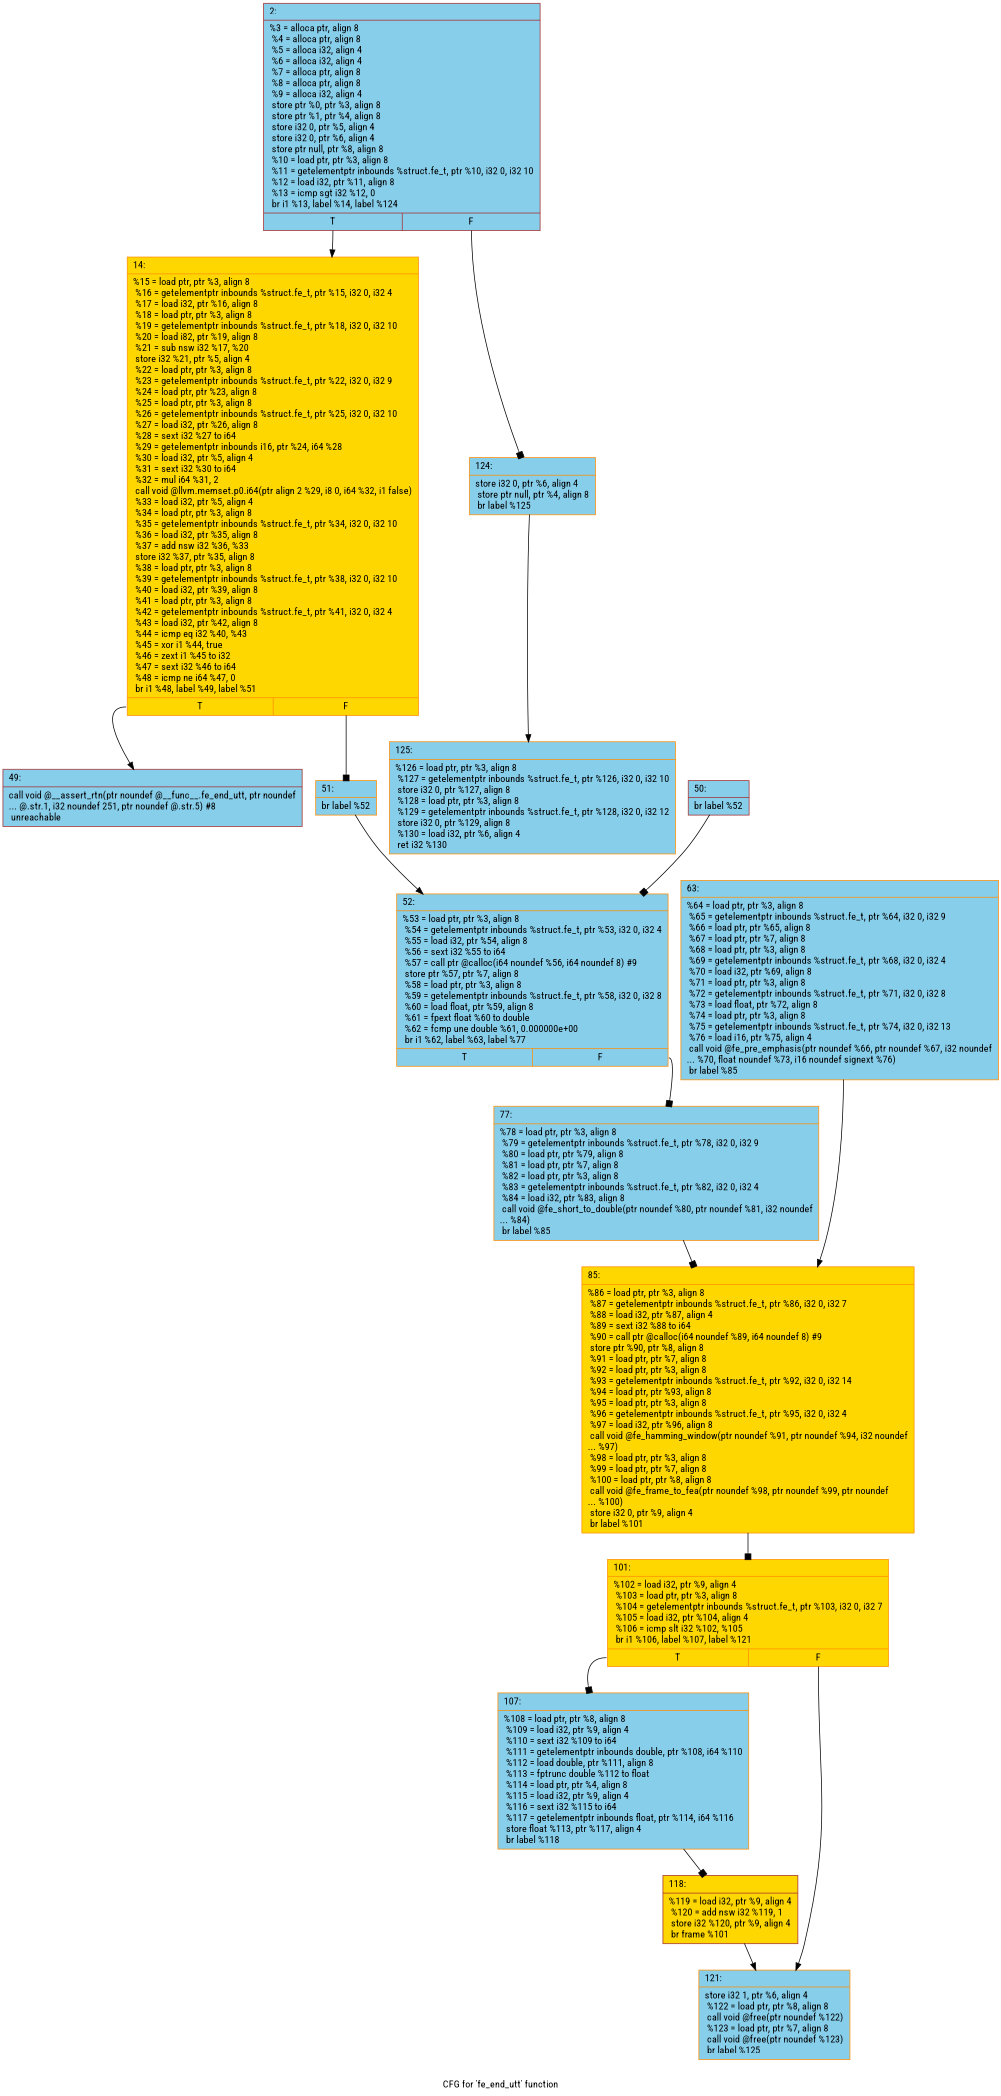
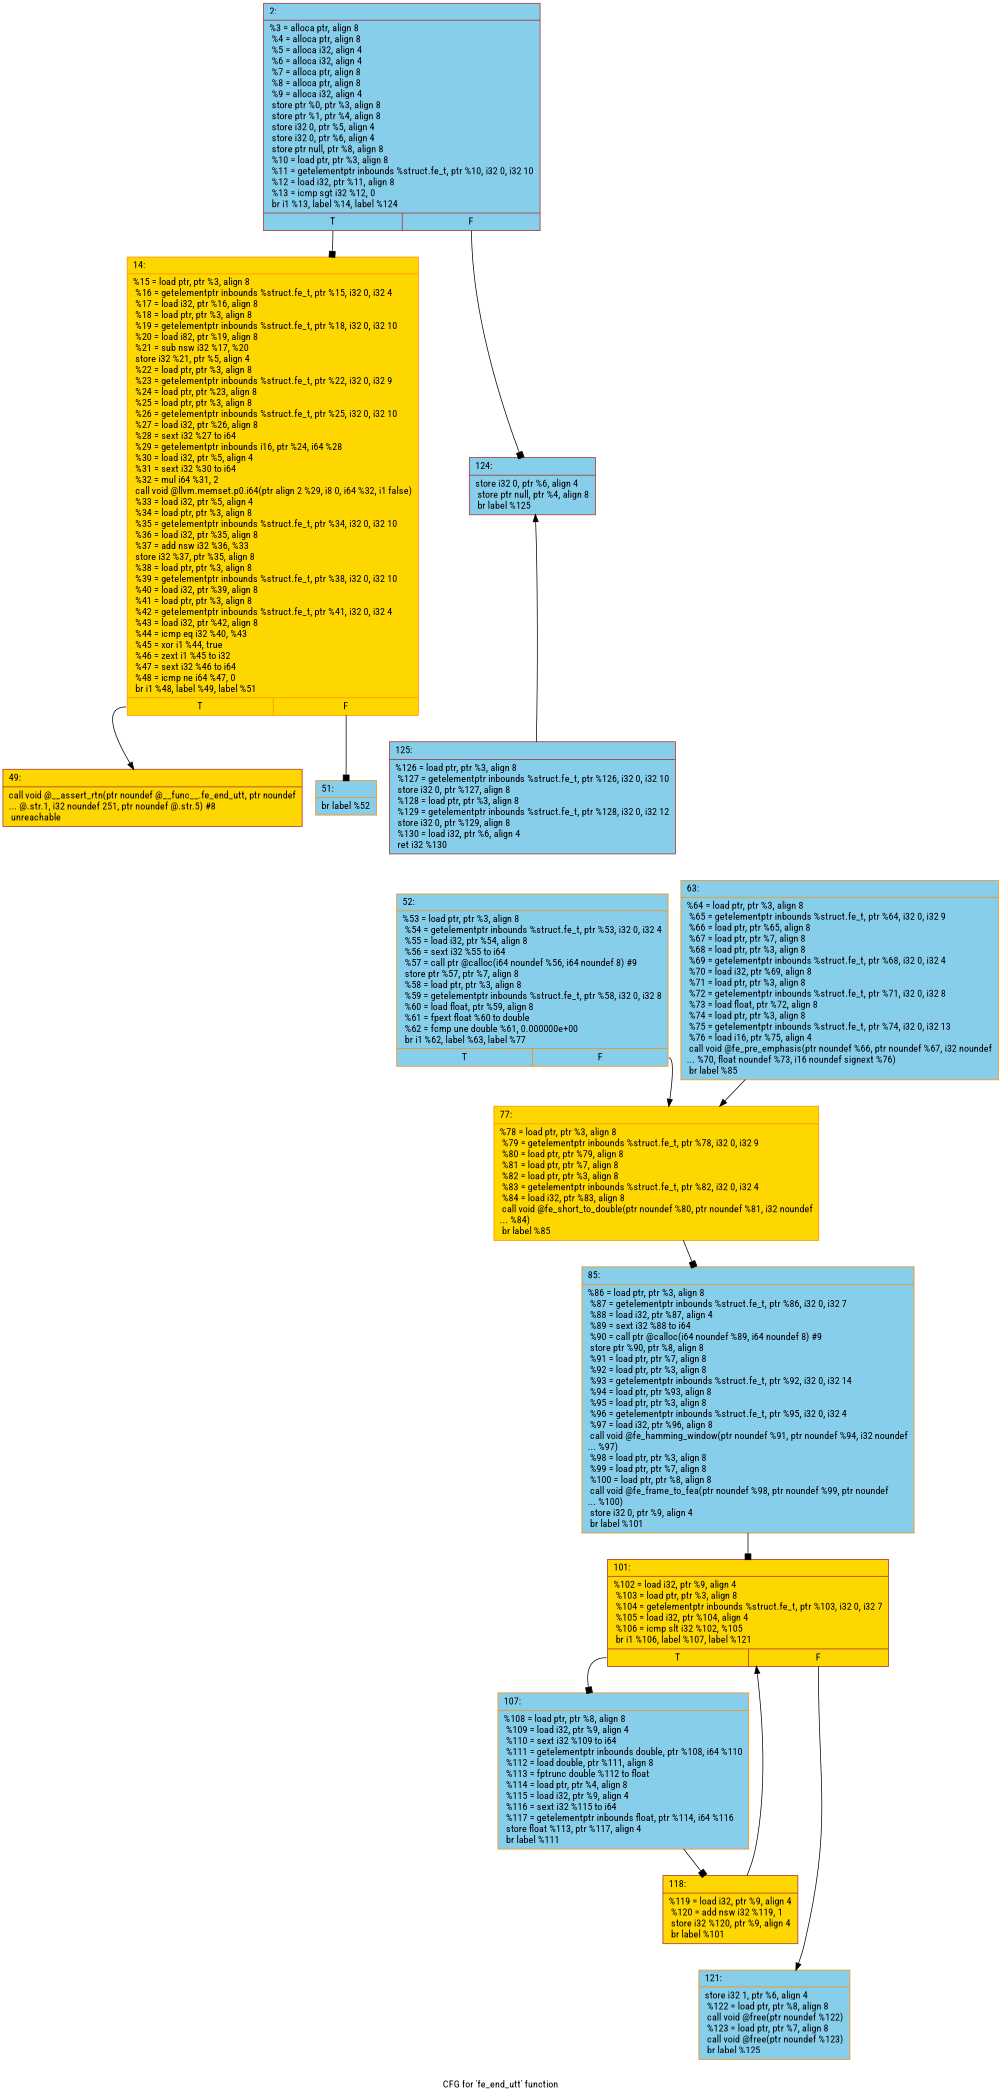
  digraph {
    fontname="Roboto Condensed"
    label="CFG for 'fe_end_utt' function"
    node [color=darkorange fillcolor=skyblue fontname="Roboto Condensed" shape=record style=filled]
    edge [arrowhead=box fontname="Roboto Condensed"]
    n1 [color=brown label="{2:\l|  %3 = alloca ptr, align 8\l  %4 = alloca ptr, align 8\l  %5 = alloca i32, align 4\l  %6 = alloca i32, align 4\l  %7 = alloca ptr, align 8\l  %8 = alloca ptr, align 8\l  %9 = alloca i32, align 4\l  store ptr %0, ptr %3, align 8\l  store ptr %1, ptr %4, align 8\l  store i32 0, ptr %5, align 4\l  store i32 0, ptr %6, align 4\l  store ptr null, ptr %8, align 8\l  %10 = load ptr, ptr %3, align 8\l  %11 = getelementptr inbounds %struct.fe_t, ptr %10, i32 0, i32 10\l  %12 = load i32, ptr %11, align 8\l  %13 = icmp sgt i32 %12, 0\l  br i1 %13, label %14, label %124\l|{<s0>T|<s1>F}}"]
    n2 [fillcolor=gold label="{14:\l|  %15 = load ptr, ptr %3, align 8\l  %16 = getelementptr inbounds %struct.fe_t, ptr %15, i32 0, i32 4\l  %17 = load i32, ptr %16, align 8\l  %18 = load ptr, ptr %3, align 8\l  %19 = getelementptr inbounds %struct.fe_t, ptr %18, i32 0, i32 10\l  %20 = load i82, ptr %19, align 8\l  %21 = sub nsw i32 %17, %20\l  store i32 %21, ptr %5, align 4\l  %22 = load ptr, ptr %3, align 8\l  %23 = getelementptr inbounds %struct.fe_t, ptr %22, i32 0, i32 9\l  %24 = load ptr, ptr %23, align 8\l  %25 = load ptr, ptr %3, align 8\l  %26 = getelementptr inbounds %struct.fe_t, ptr %25, i32 0, i32 10\l  %27 = load i32, ptr %26, align 8\l  %28 = sext i32 %27 to i64\l  %29 = getelementptr inbounds i16, ptr %24, i64 %28\l  %30 = load i32, ptr %5, align 4\l  %31 = sext i32 %30 to i64\l  %32 = mul i64 %31, 2\l  call void @llvm.memset.p0.i64(ptr align 2 %29, i8 0, i64 %32, i1 false)\l  %33 = load i32, ptr %5, align 4\l  %34 = load ptr, ptr %3, align 8\l  %35 = getelementptr inbounds %struct.fe_t, ptr %34, i32 0, i32 10\l  %36 = load i32, ptr %35, align 8\l  %37 = add nsw i32 %36, %33\l  store i32 %37, ptr %35, align 8\l  %38 = load ptr, ptr %3, align 8\l  %39 = getelementptr inbounds %struct.fe_t, ptr %38, i32 0, i32 10\l  %40 = load i32, ptr %39, align 8\l  %41 = load ptr, ptr %3, align 8\l  %42 = getelementptr inbounds %struct.fe_t, ptr %41, i32 0, i32 4\l  %43 = load i32, ptr %42, align 8\l  %44 = icmp eq i32 %40, %43\l  %45 = xor i1 %44, true\l  %46 = zext i1 %45 to i32\l  %47 = sext i32 %46 to i64\l  %48 = icmp ne i64 %47, 0\l  br i1 %48, label %49, label %51\l|{<s0>T|<s1>F}}"]
-   n3 [label="{124:\l|  store i32 0, ptr %6, align 4\l  store ptr null, ptr %4, align 8\l  br label %125\l}"]
-   n4 [color=brown label="{49:\l|  call void @__assert_rtn(ptr noundef @__func__.fe_end_utt, ptr noundef\l... @.str.1, i32 noundef 251, ptr noundef @.str.5) #8\l  unreachable\l}"]
+   n3 [color=brown label="{124:\l|  store i32 0, ptr %6, align 4\l  store ptr null, ptr %4, align 8\l  br label %125\l}"]
+   n4 [color=brown fillcolor=gold label="{49:\l|  call void @__assert_rtn(ptr noundef @__func__.fe_end_utt, ptr noundef\l... @.str.1, i32 noundef 251, ptr noundef @.str.5) #8\l  unreachable\l}"]
    n5 [label="{51:\l|  br label %52\l}"]
-   n6 [label="{125:\l|  %126 = load ptr, ptr %3, align 8\l  %127 = getelementptr inbounds %struct.fe_t, ptr %126, i32 0, i32 10\l  store i32 0, ptr %127, align 8\l  %128 = load ptr, ptr %3, align 8\l  %129 = getelementptr inbounds %struct.fe_t, ptr %128, i32 0, i32 12\l  store i32 0, ptr %129, align 8\l  %130 = load i32, ptr %6, align 4\l  ret i32 %130\l}"]
+   n6 [color=brown label="{125:\l|  %126 = load ptr, ptr %3, align 8\l  %127 = getelementptr inbounds %struct.fe_t, ptr %126, i32 0, i32 10\l  store i32 0, ptr %127, align 8\l  %128 = load ptr, ptr %3, align 8\l  %129 = getelementptr inbounds %struct.fe_t, ptr %128, i32 0, i32 12\l  store i32 0, ptr %129, align 8\l  %130 = load i32, ptr %6, align 4\l  ret i32 %130\l}"]
    n7 [label="{52:\l|  %53 = load ptr, ptr %3, align 8\l  %54 = getelementptr inbounds %struct.fe_t, ptr %53, i32 0, i32 4\l  %55 = load i32, ptr %54, align 8\l  %56 = sext i32 %55 to i64\l  %57 = call ptr @calloc(i64 noundef %56, i64 noundef 8) #9\l  store ptr %57, ptr %7, align 8\l  %58 = load ptr, ptr %3, align 8\l  %59 = getelementptr inbounds %struct.fe_t, ptr %58, i32 0, i32 8\l  %60 = load float, ptr %59, align 8\l  %61 = fpext float %60 to double\l  %62 = fcmp une double %61, 0.000000e+00\l  br i1 %62, label %63, label %77\l|{<s0>T|<s1>F}}"]
-   n8 [label="{77:\l|  %78 = load ptr, ptr %3, align 8\l  %79 = getelementptr inbounds %struct.fe_t, ptr %78, i32 0, i32 9\l  %80 = load ptr, ptr %79, align 8\l  %81 = load ptr, ptr %7, align 8\l  %82 = load ptr, ptr %3, align 8\l  %83 = getelementptr inbounds %struct.fe_t, ptr %82, i32 0, i32 4\l  %84 = load i32, ptr %83, align 8\l  call void @fe_short_to_double(ptr noundef %80, ptr noundef %81, i32 noundef\l... %84)\l  br label %85\l}"]
-   n9 [color=brown label="{50:\l|  br label %52\l}"]
+   n8 [fillcolor=gold label="{77:\l|  %78 = load ptr, ptr %3, align 8\l  %79 = getelementptr inbounds %struct.fe_t, ptr %78, i32 0, i32 9\l  %80 = load ptr, ptr %79, align 8\l  %81 = load ptr, ptr %7, align 8\l  %82 = load ptr, ptr %3, align 8\l  %83 = getelementptr inbounds %struct.fe_t, ptr %82, i32 0, i32 4\l  %84 = load i32, ptr %83, align 8\l  call void @fe_short_to_double(ptr noundef %80, ptr noundef %81, i32 noundef\l... %84)\l  br label %85\l}"]
    n10 [label="{63:\l|  %64 = load ptr, ptr %3, align 8\l  %65 = getelementptr inbounds %struct.fe_t, ptr %64, i32 0, i32 9\l  %66 = load ptr, ptr %65, align 8\l  %67 = load ptr, ptr %7, align 8\l  %68 = load ptr, ptr %3, align 8\l  %69 = getelementptr inbounds %struct.fe_t, ptr %68, i32 0, i32 4\l  %70 = load i32, ptr %69, align 8\l  %71 = load ptr, ptr %3, align 8\l  %72 = getelementptr inbounds %struct.fe_t, ptr %71, i32 0, i32 8\l  %73 = load float, ptr %72, align 8\l  %74 = load ptr, ptr %3, align 8\l  %75 = getelementptr inbounds %struct.fe_t, ptr %74, i32 0, i32 13\l  %76 = load i16, ptr %75, align 4\l  call void @fe_pre_emphasis(ptr noundef %66, ptr noundef %67, i32 noundef\l... %70, float noundef %73, i16 noundef signext %76)\l  br label %85\l}"]
-   n11 [fillcolor=gold label="{85:\l|  %86 = load ptr, ptr %3, align 8\l  %87 = getelementptr inbounds %struct.fe_t, ptr %86, i32 0, i32 7\l  %88 = load i32, ptr %87, align 4\l  %89 = sext i32 %88 to i64\l  %90 = call ptr @calloc(i64 noundef %89, i64 noundef 8) #9\l  store ptr %90, ptr %8, align 8\l  %91 = load ptr, ptr %7, align 8\l  %92 = load ptr, ptr %3, align 8\l  %93 = getelementptr inbounds %struct.fe_t, ptr %92, i32 0, i32 14\l  %94 = load ptr, ptr %93, align 8\l  %95 = load ptr, ptr %3, align 8\l  %96 = getelementptr inbounds %struct.fe_t, ptr %95, i32 0, i32 4\l  %97 = load i32, ptr %96, align 8\l  call void @fe_hamming_window(ptr noundef %91, ptr noundef %94, i32 noundef\l... %97)\l  %98 = load ptr, ptr %3, align 8\l  %99 = load ptr, ptr %7, align 8\l  %100 = load ptr, ptr %8, align 8\l  call void @fe_frame_to_fea(ptr noundef %98, ptr noundef %99, ptr noundef\l... %100)\l  store i32 0, ptr %9, align 4\l  br label %101\l}"]
-   n12 [fillcolor=gold label="{101:\l|  %102 = load i32, ptr %9, align 4\l  %103 = load ptr, ptr %3, align 8\l  %104 = getelementptr inbounds %struct.fe_t, ptr %103, i32 0, i32 7\l  %105 = load i32, ptr %104, align 4\l  %106 = icmp slt i32 %102, %105\l  br i1 %106, label %107, label %121\l|{<s0>T|<s1>F}}"]
-   n13 [label="{107:\l|  %108 = load ptr, ptr %8, align 8\l  %109 = load i32, ptr %9, align 4\l  %110 = sext i32 %109 to i64\l  %111 = getelementptr inbounds double, ptr %108, i64 %110\l  %112 = load double, ptr %111, align 8\l  %113 = fptrunc double %112 to float\l  %114 = load ptr, ptr %4, align 8\l  %115 = load i32, ptr %9, align 4\l  %116 = sext i32 %115 to i64\l  %117 = getelementptr inbounds float, ptr %114, i64 %116\l  store float %113, ptr %117, align 4\l  br label %118\l}"]
+   n11 [label="{85:\l|  %86 = load ptr, ptr %3, align 8\l  %87 = getelementptr inbounds %struct.fe_t, ptr %86, i32 0, i32 7\l  %88 = load i32, ptr %87, align 4\l  %89 = sext i32 %88 to i64\l  %90 = call ptr @calloc(i64 noundef %89, i64 noundef 8) #9\l  store ptr %90, ptr %8, align 8\l  %91 = load ptr, ptr %7, align 8\l  %92 = load ptr, ptr %3, align 8\l  %93 = getelementptr inbounds %struct.fe_t, ptr %92, i32 0, i32 14\l  %94 = load ptr, ptr %93, align 8\l  %95 = load ptr, ptr %3, align 8\l  %96 = getelementptr inbounds %struct.fe_t, ptr %95, i32 0, i32 4\l  %97 = load i32, ptr %96, align 8\l  call void @fe_hamming_window(ptr noundef %91, ptr noundef %94, i32 noundef\l... %97)\l  %98 = load ptr, ptr %3, align 8\l  %99 = load ptr, ptr %7, align 8\l  %100 = load ptr, ptr %8, align 8\l  call void @fe_frame_to_fea(ptr noundef %98, ptr noundef %99, ptr noundef\l... %100)\l  store i32 0, ptr %9, align 4\l  br label %101\l}"]
+   n12 [color=brown fillcolor=gold label="{101:\l|  %102 = load i32, ptr %9, align 4\l  %103 = load ptr, ptr %3, align 8\l  %104 = getelementptr inbounds %struct.fe_t, ptr %103, i32 0, i32 7\l  %105 = load i32, ptr %104, align 4\l  %106 = icmp slt i32 %102, %105\l  br i1 %106, label %107, label %121\l|{<s0>T|<s1>F}}"]
+   n13 [label="{107:\l|  %108 = load ptr, ptr %8, align 8\l  %109 = load i32, ptr %9, align 4\l  %110 = sext i32 %109 to i64\l  %111 = getelementptr inbounds double, ptr %108, i64 %110\l  %112 = load double, ptr %111, align 8\l  %113 = fptrunc double %112 to float\l  %114 = load ptr, ptr %4, align 8\l  %115 = load i32, ptr %9, align 4\l  %116 = sext i32 %115 to i64\l  %117 = getelementptr inbounds float, ptr %114, i64 %116\l  store float %113, ptr %117, align 4\l  br label %111\l}"]
    n14 [label="{121:\l|  store i32 1, ptr %6, align 4\l  %122 = load ptr, ptr %8, align 8\l  call void @free(ptr noundef %122)\l  %123 = load ptr, ptr %7, align 8\l  call void @free(ptr noundef %123)\l  br label %125\l}"]
-   n15 [color=brown fillcolor=gold label="{118:\l|  %119 = load i32, ptr %9, align 4\l  %120 = add nsw i32 %119, 1\l  store i32 %120, ptr %9, align 4\l  br frame %101\l}"]
-   n1 -> n2 [arrowhead=normal tailport=s0]
+   n15 [color=brown fillcolor=gold label="{118:\l|  %119 = load i32, ptr %9, align 4\l  %120 = add nsw i32 %119, 1\l  store i32 %120, ptr %9, align 4\l  br label %101\l}"]
+   n1 -> n2 [tailport=s0]
    n1 -> n3 [tailport=s1]
    n2 -> n4 [arrowhead=normal tailport=s0]
    n2 -> n5 [tailport=s1]
-   n3 -> n6 [arrowhead=normal]
-   n5 -> n7 [arrowhead=normal]
-   n7 -> n8 [tailport=s1]
+   n6 -> n3 [arrowhead=normal]
+   n7 -> n8 [arrowhead=normal tailport=s1]
    n8 -> n11
-   n9 -> n7
-   n10 -> n11 [arrowhead=normal]
+   n10 -> n8 [arrowhead=normal]
    n11 -> n12
    n12 -> n13 [tailport=s0]
    n12 -> n14 [arrowhead=normal tailport=s1]
    n13 -> n15
-   n15 -> n14 [arrowhead=normal]
+   n15 -> n12 [arrowhead=normal]
  }
